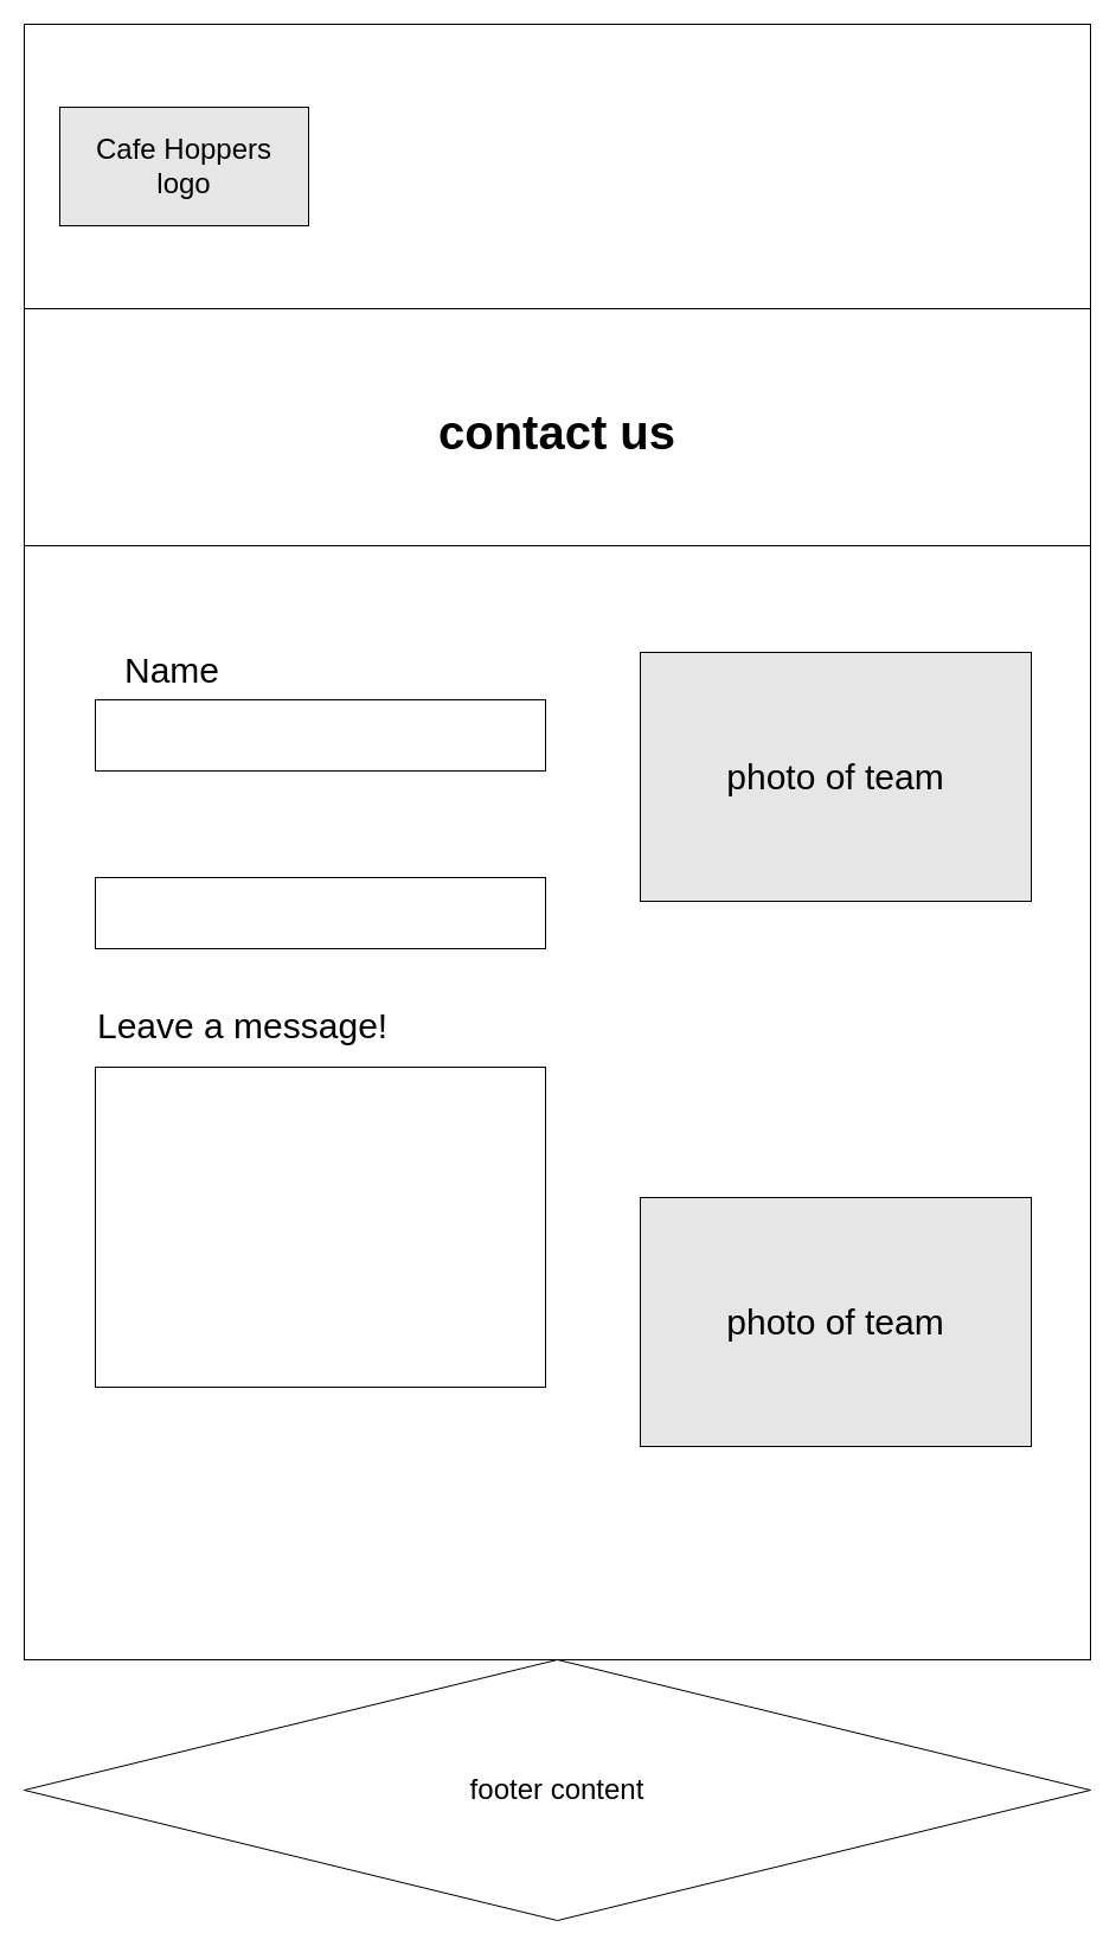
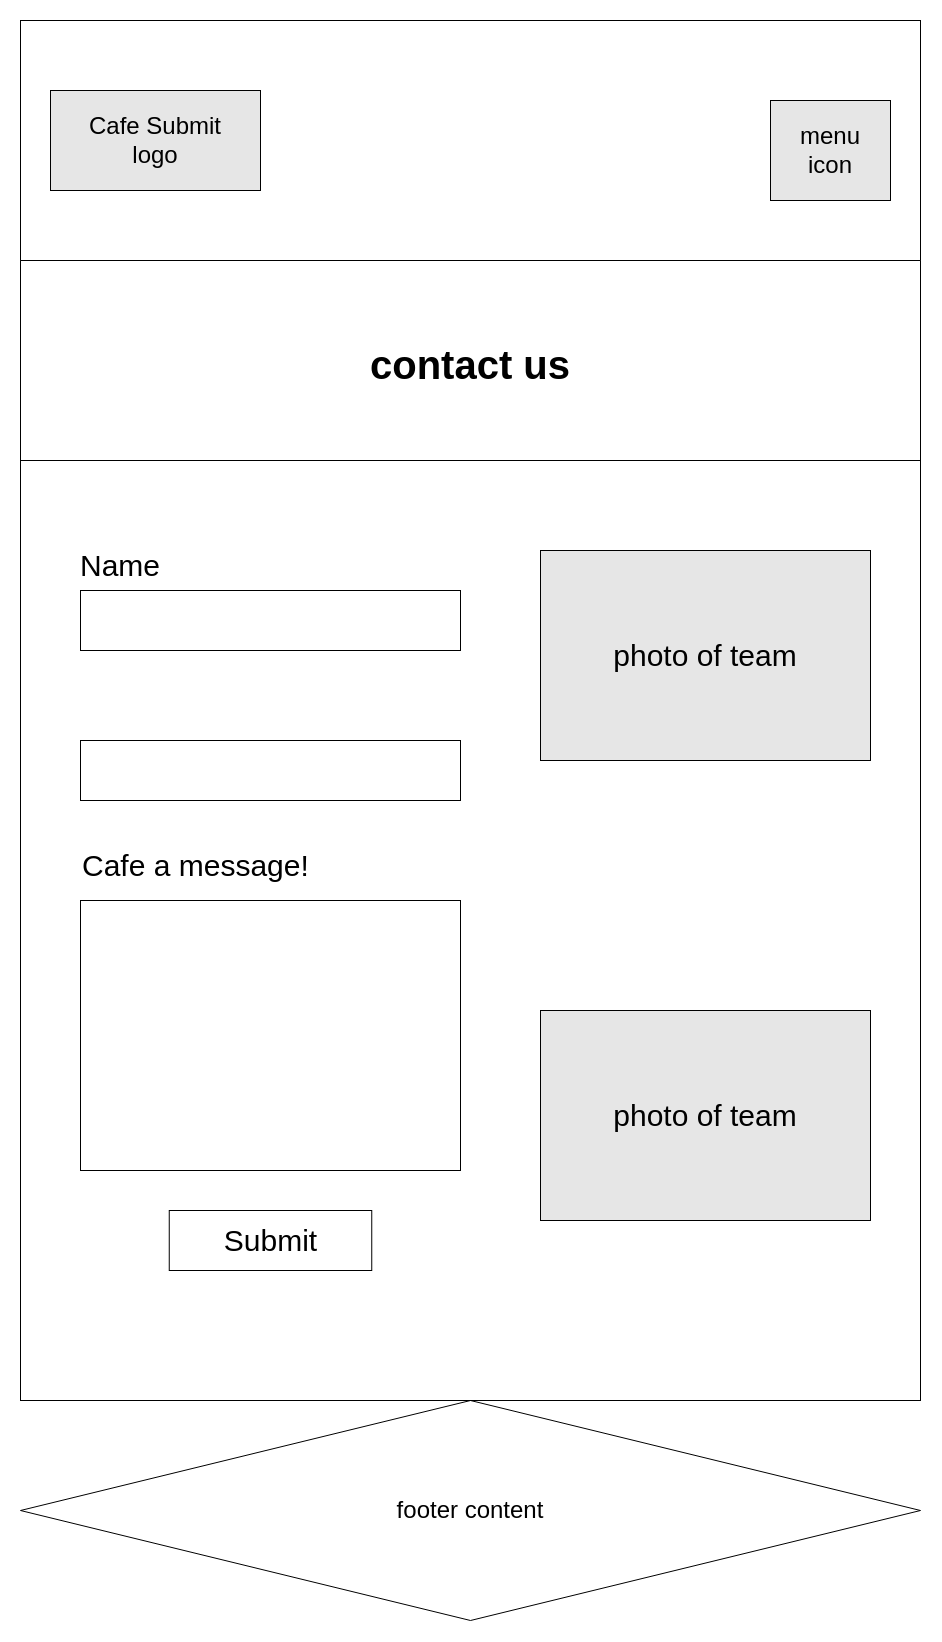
  <mxCell id="0" />
  <mxCell id="1" parent="0" />
  <mxCell id="2" value="" style="rounded=0;whiteSpace=wrap;html=1;fontSize=24;fillColor=#FFFFFF;" parent="1" vertex="1"><mxGeometry width="900" height="240" as="geometry" x="20" y="20" /></mxCell>
- <mxCell id="3" value="&lt;font style=&quot;font-size: 24px;&quot;&gt;Cafe Hoppers&lt;br&gt;logo&lt;/font&gt;" style="rounded=0;whiteSpace=wrap;html=1;fillColor=#E6E6E6;" parent="1" vertex="1"><mxGeometry x="50" y="90" width="210" height="100" as="geometry" /></mxCell>
+ <mxCell id="3" value="&lt;font style=&quot;font-size: 24px;&quot;&gt;Cafe Submit&lt;br&gt;logo&lt;/font&gt;" style="rounded=0;whiteSpace=wrap;html=1;fillColor=#E6E6E6;" parent="1" vertex="1"><mxGeometry x="50" y="90" width="210" height="100" as="geometry" /></mxCell>
+ <mxCell id="4" value="menu&lt;br&gt;icon" style="rounded=0;whiteSpace=wrap;html=1;fontSize=24;fillColor=#E6E6E6;" parent="1" vertex="1"><mxGeometry x="770" y="100" width="120" height="100" as="geometry" /></mxCell>
  <mxCell id="5" value="footer content" style="rhombus;whiteSpace=wrap;html=1;fontSize=24;fillColor=#FFFFFF;" parent="1" vertex="1"><mxGeometry y="1400" width="900" height="220" as="geometry" x="20" /></mxCell>
  <mxCell id="6" value="contact us" style="swimlane;startSize=200;fontSize=40;align=center;verticalAlign=middle;" parent="1" vertex="1"><mxGeometry y="260" width="900" height="1140" as="geometry" x="20" /></mxCell>
  <mxCell id="7" value="" style="rounded=0;whiteSpace=wrap;html=1;" vertex="1" parent="6"><mxGeometry y="200" width="900" height="940" as="geometry" /></mxCell>
  <mxCell id="8" value="" style="rounded=0;whiteSpace=wrap;html=1;" vertex="1" parent="6"><mxGeometry x="60" y="330" width="380" height="60" as="geometry" /></mxCell>
  <mxCell id="9" value="&lt;font style=&quot;font-size: 30px;&quot;&gt;photo of team&lt;/font&gt;" style="rounded=0;whiteSpace=wrap;html=1;labelBackgroundColor=none;fillColor=#E6E6E6;" vertex="1" parent="6"><mxGeometry x="520" y="290" width="330" height="210" as="geometry" /></mxCell>
- <mxCell id="10" value="&lt;font style=&quot;font-size: 30px;&quot;&gt;Name&lt;/font&gt;" style="text;html=1;strokeColor=none;fillColor=none;align=center;verticalAlign=middle;whiteSpace=wrap;rounded=0;" vertex="1" parent="6"><mxGeometry x="85" y="290" width="80" height="30" as="geometry" /></mxCell>
+ <mxCell id="10" value="&lt;font style=&quot;font-size: 30px;&quot;&gt;Name&lt;/font&gt;" style="text;html=1;strokeColor=none;fillColor=none;align=center;verticalAlign=middle;whiteSpace=wrap;rounded=0;" vertex="1" parent="6"><mxGeometry x="60" y="290" width="80" height="30" as="geometry" /></mxCell>
  <mxCell id="11" value="" style="rounded=0;whiteSpace=wrap;html=1;" vertex="1" parent="6"><mxGeometry x="60" y="480" width="380" height="60" as="geometry" /></mxCell>
- <mxCell id="12" value="&lt;font style=&quot;font-size: 30px;&quot;&gt;Leave a message!&lt;/font&gt;" style="text;html=1;strokeColor=none;fillColor=none;align=left;verticalAlign=middle;whiteSpace=wrap;rounded=0;" vertex="1" parent="6"><mxGeometry x="60" y="590" width="300" height="30" as="geometry" /></mxCell>
+ <mxCell id="12" value="&lt;font style=&quot;font-size: 30px;&quot;&gt;Cafe a message!&lt;/font&gt;" style="text;html=1;strokeColor=none;fillColor=none;align=left;verticalAlign=middle;whiteSpace=wrap;rounded=0;" vertex="1" parent="6"><mxGeometry x="60" y="590" width="300" height="30" as="geometry" /></mxCell>
  <mxCell id="13" value="" style="rounded=0;whiteSpace=wrap;html=1;" vertex="1" parent="6"><mxGeometry x="60" y="640" width="380" height="270" as="geometry" /></mxCell>
+ <mxCell id="14" value="Submit" style="rounded=0;whiteSpace=wrap;html=1;fontSize=30;" vertex="1" parent="6"><mxGeometry x="148.75" y="950" width="202.5" height="60" as="geometry" /></mxCell>
  <mxCell id="15" value="&lt;font style=&quot;font-size: 30px;&quot;&gt;photo of team&lt;/font&gt;" style="rounded=0;whiteSpace=wrap;html=1;labelBackgroundColor=#E6E6E6;fillColor=#E6E6E6;" vertex="1" parent="6"><mxGeometry x="520" y="750" width="330" height="210" as="geometry" /></mxCell>
